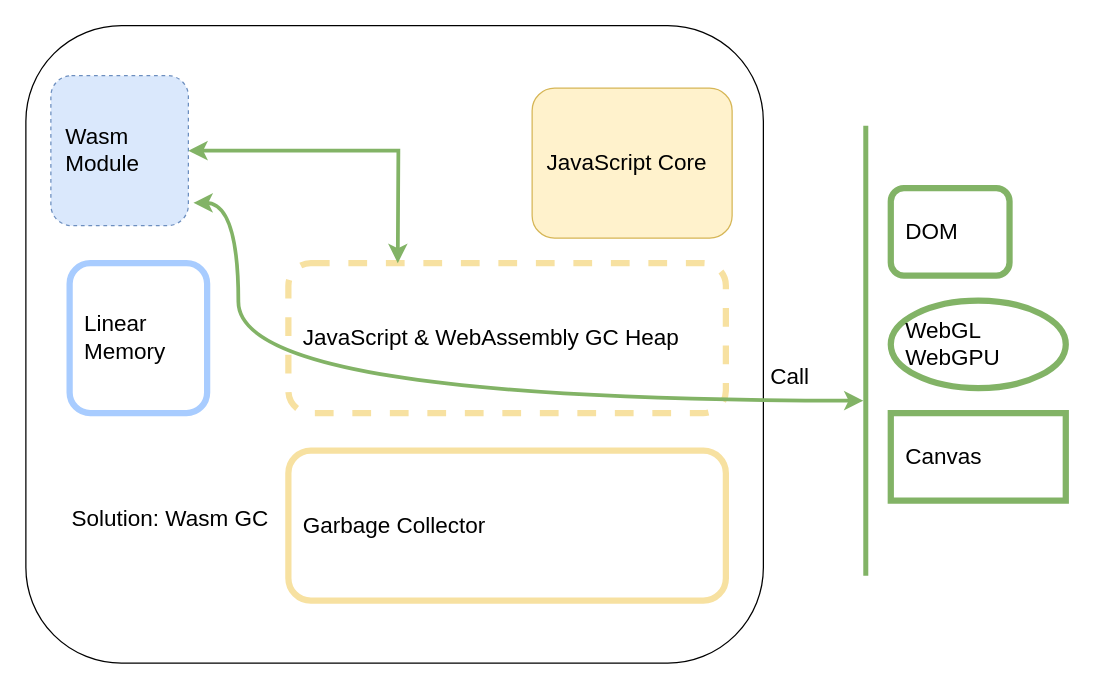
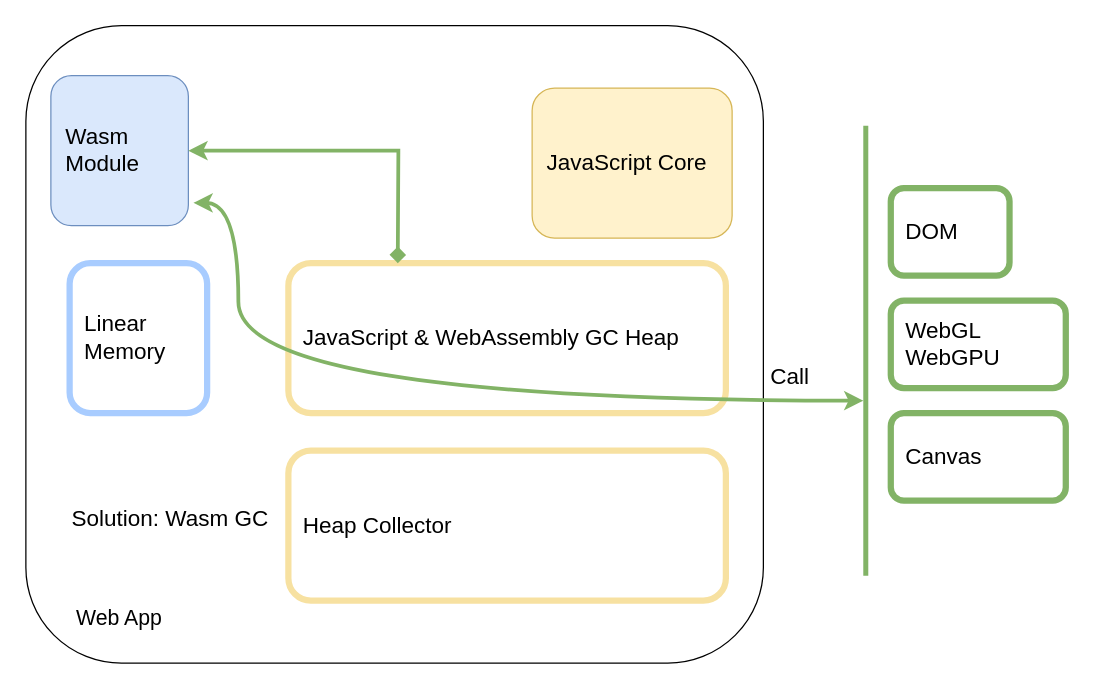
  <mxCell id="0" />
  <mxCell id="1" parent="0" />
  <mxCell id="2" value="" style="rounded=1;whiteSpace=wrap;html=1;" parent="1" vertex="1"><mxGeometry x="20" y="20" width="590" height="510" as="geometry" /></mxCell>
- <mxCell id="3" value="&lt;font style=&quot;font-size: 18px;&quot;&gt;&amp;nbsp; Wasm&lt;br&gt;&amp;nbsp; Module&lt;/font&gt;" style="rounded=1;whiteSpace=wrap;html=1;fillColor=#dae8fc;strokeColor=#6c8ebf;align=left;dashed=1;" parent="1" vertex="1"><mxGeometry x="40" y="60" width="110" height="120" as="geometry" /></mxCell>
+ <mxCell id="3" value="&lt;font style=&quot;font-size: 18px;&quot;&gt;&amp;nbsp; Wasm&lt;br&gt;&amp;nbsp; Module&lt;/font&gt;" style="rounded=1;whiteSpace=wrap;html=1;fillColor=#dae8fc;strokeColor=#6c8ebf;align=left;" parent="1" vertex="1"><mxGeometry x="40" y="60" width="110" height="120" as="geometry" /></mxCell>
  <mxCell id="4" value="&lt;span style=&quot;font-size: 18px;&quot;&gt;&amp;nbsp; Linear&lt;br&gt;&amp;nbsp; Memory&lt;/span&gt;" style="rounded=1;whiteSpace=wrap;html=1;fillColor=none;strokeColor=#a8ccff;align=left;strokeWidth=5;" parent="1" vertex="1"><mxGeometry x="55" y="210" width="110" height="120" as="geometry" /></mxCell>
  <mxCell id="5" value="&lt;font style=&quot;font-size: 18px;&quot;&gt;&amp;nbsp; JavaScript Core&lt;/font&gt;" style="rounded=1;whiteSpace=wrap;html=1;fillColor=#fff2cc;strokeColor=#d6b656;align=left;" parent="1" vertex="1"><mxGeometry x="425" y="70" width="160" height="120" as="geometry" /></mxCell>
- <mxCell id="6" value="&lt;font style=&quot;font-size: 18px;&quot;&gt;&amp;nbsp; JavaScript &amp;amp; WebAssembly GC Heap&lt;/font&gt;" style="rounded=1;whiteSpace=wrap;html=1;fillColor=none;strokeColor=#f7e1a1;align=left;strokeWidth=5;dashed=1;" parent="1" vertex="1"><mxGeometry x="230" y="210" width="350" height="120" as="geometry" /></mxCell>
- <mxCell id="7" value="&lt;font style=&quot;font-size: 18px;&quot;&gt;&amp;nbsp; Garbage Collector&lt;/font&gt;" style="rounded=1;whiteSpace=wrap;html=1;fillColor=none;strokeColor=#f7e1a1;align=left;strokeWidth=5;" parent="1" vertex="1"><mxGeometry x="230" y="360" width="350" height="120" as="geometry" /></mxCell>
+ <mxCell id="6" value="&lt;font style=&quot;font-size: 18px;&quot;&gt;&amp;nbsp; JavaScript &amp;amp; WebAssembly GC Heap&lt;/font&gt;" style="rounded=1;whiteSpace=wrap;html=1;fillColor=none;strokeColor=#f7e1a1;align=left;strokeWidth=5;" parent="1" vertex="1"><mxGeometry x="230" y="210" width="350" height="120" as="geometry" /></mxCell>
+ <mxCell id="7" value="&lt;font style=&quot;font-size: 18px;&quot;&gt;&amp;nbsp; Heap Collector&lt;/font&gt;" style="rounded=1;whiteSpace=wrap;html=1;fillColor=none;strokeColor=#f7e1a1;align=left;strokeWidth=5;" parent="1" vertex="1"><mxGeometry x="230" y="360" width="350" height="120" as="geometry" /></mxCell>
+ <mxCell id="8" value="&lt;font style=&quot;font-size: 17px;&quot;&gt;Web App&lt;/font&gt;" style="text;html=1;strokeColor=none;fillColor=none;align=center;verticalAlign=middle;whiteSpace=wrap;rounded=0;" parent="1" vertex="1"><mxGeometry x="50" y="480" width="90" height="30" as="geometry" /></mxCell>
  <mxCell id="9" value="&lt;font style=&quot;font-size: 18px;&quot;&gt;&amp;nbsp; DOM&lt;/font&gt;" style="rounded=1;whiteSpace=wrap;html=1;fillColor=none;strokeColor=#82b366;align=left;strokeWidth=5;" parent="1" vertex="1"><mxGeometry x="711.93" y="150" width="95" height="70" as="geometry" /></mxCell>
- <mxCell id="10" value="&lt;span style=&quot;font-size: 18px;&quot;&gt;&amp;nbsp; WebGL&lt;br&gt;&amp;nbsp; WebGPU&lt;br&gt;&lt;/span&gt;" style="ellipse;whiteSpace=wrap;html=1;fillColor=none;strokeColor=#82b366;align=left;strokeWidth=5;" parent="1" vertex="1"><mxGeometry x="711.93" y="240" width="140" height="70" as="geometry" /></mxCell>
- <mxCell id="11" value="&lt;font style=&quot;font-size: 18px;&quot;&gt;&amp;nbsp; Canvas&lt;/font&gt;" style="whiteSpace=wrap;html=1;fillColor=none;strokeColor=#82b366;align=left;strokeWidth=5;rounded=0;" parent="1" vertex="1"><mxGeometry x="711.93" y="330" width="140" height="70" as="geometry" /></mxCell>
+ <mxCell id="10" value="&lt;span style=&quot;font-size: 18px;&quot;&gt;&amp;nbsp; WebGL&lt;br&gt;&amp;nbsp; WebGPU&lt;br&gt;&lt;/span&gt;" style="rounded=1;whiteSpace=wrap;html=1;fillColor=none;strokeColor=#82b366;align=left;strokeWidth=5;" parent="1" vertex="1"><mxGeometry x="711.93" y="240" width="140" height="70" as="geometry" /></mxCell>
+ <mxCell id="11" value="&lt;font style=&quot;font-size: 18px;&quot;&gt;&amp;nbsp; Canvas&lt;/font&gt;" style="rounded=1;whiteSpace=wrap;html=1;fillColor=none;strokeColor=#82b366;align=left;strokeWidth=5;" parent="1" vertex="1"><mxGeometry x="711.93" y="330" width="140" height="70" as="geometry" /></mxCell>
  <mxCell id="12" value="" style="endArrow=none;html=1;rounded=0;fillColor=#d5e8d4;strokeColor=#82B366;strokeWidth=4;" parent="1" edge="1"><mxGeometry width="50" height="50" relative="1" as="geometry"><mxPoint x="691.93" y="460" as="sourcePoint" /><mxPoint x="691.93" y="100" as="targetPoint" /></mxGeometry></mxCell>
  <mxCell id="13" value="" style="endArrow=classic;startArrow=classic;html=1;rounded=0;exitX=1.037;exitY=0.848;exitDx=0;exitDy=0;strokeColor=#82B366;strokeWidth=3;edgeStyle=orthogonalEdgeStyle;curved=1;exitPerimeter=0;" parent="1" source="3" edge="1"><mxGeometry width="50" height="50" relative="1" as="geometry"><mxPoint x="600" y="290" as="sourcePoint" /><mxPoint x="690" y="320" as="targetPoint" /><Array as="points"><mxPoint x="190" y="162" /><mxPoint x="190" y="320" /></Array></mxGeometry></mxCell>
  <mxCell id="14" value="&lt;font style=&quot;font-size: 18px;&quot;&gt;Call&lt;/font&gt;" style="edgeLabel;html=1;align=center;verticalAlign=middle;resizable=0;points=[];" parent="13" vertex="1" connectable="0"><mxGeometry x="-0.04" y="1" relative="1" as="geometry"><mxPoint x="302" y="-19" as="offset" /></mxGeometry></mxCell>
  <mxCell id="15" value="&lt;font style=&quot;font-size: 18px;&quot;&gt;Solution: Wasm GC&lt;/font&gt;" style="text;html=1;strokeColor=none;fillColor=none;align=left;verticalAlign=middle;whiteSpace=wrap;rounded=0;" parent="1" vertex="1"><mxGeometry x="55" y="400" width="200" height="30" as="geometry" /></mxCell>
- <mxCell id="16" value="" style="endArrow=classic;startArrow=classic;html=1;rounded=0;entryX=0.25;entryY=0;entryDx=0;entryDy=0;exitX=1;exitY=0.5;exitDx=0;exitDy=0;strokeWidth=3;fillColor=#d5e8d4;strokeColor=#82b366;" parent="1" source="3" target="6" edge="1"><mxGeometry width="50" height="50" relative="1" as="geometry"><mxPoint x="220" y="130" as="sourcePoint" /><mxPoint x="270" y="80" as="targetPoint" /><Array as="points"><mxPoint x="318" y="120" /></Array></mxGeometry></mxCell>
+ <mxCell id="16" value="" style="endArrow=diamond;startArrow=classic;html=1;rounded=0;entryX=0.25;entryY=0;entryDx=0;entryDy=0;exitX=1;exitY=0.5;exitDx=0;exitDy=0;strokeWidth=3;fillColor=#d5e8d4;strokeColor=#82b366;" parent="1" source="3" target="6" edge="1"><mxGeometry width="50" height="50" relative="1" as="geometry"><mxPoint x="220" y="130" as="sourcePoint" /><mxPoint x="270" y="80" as="targetPoint" /><Array as="points"><mxPoint x="318" y="120" /></Array></mxGeometry></mxCell>
